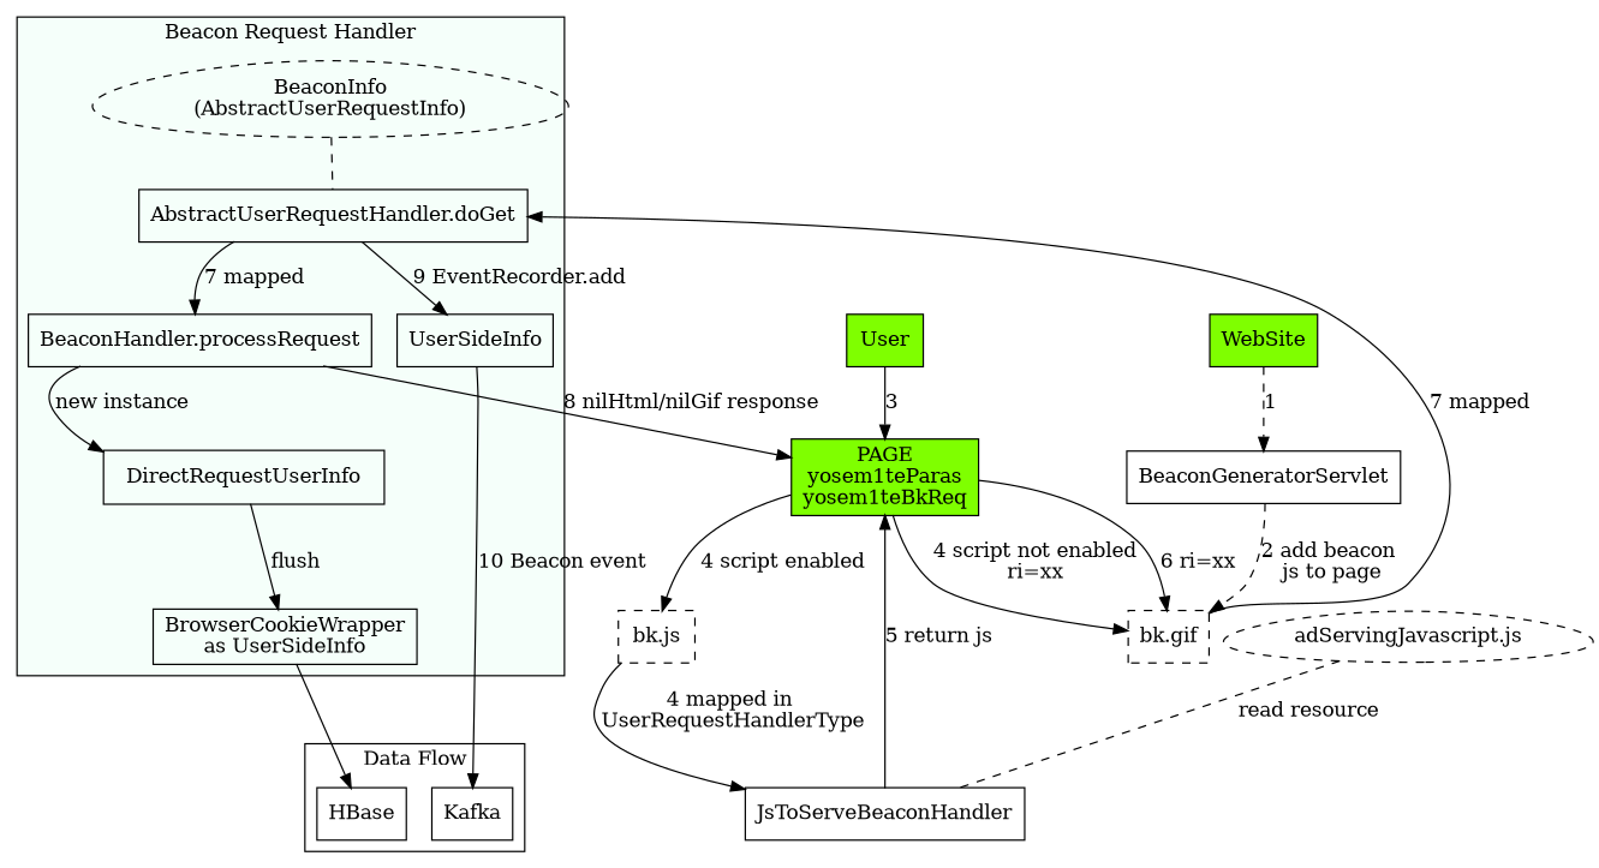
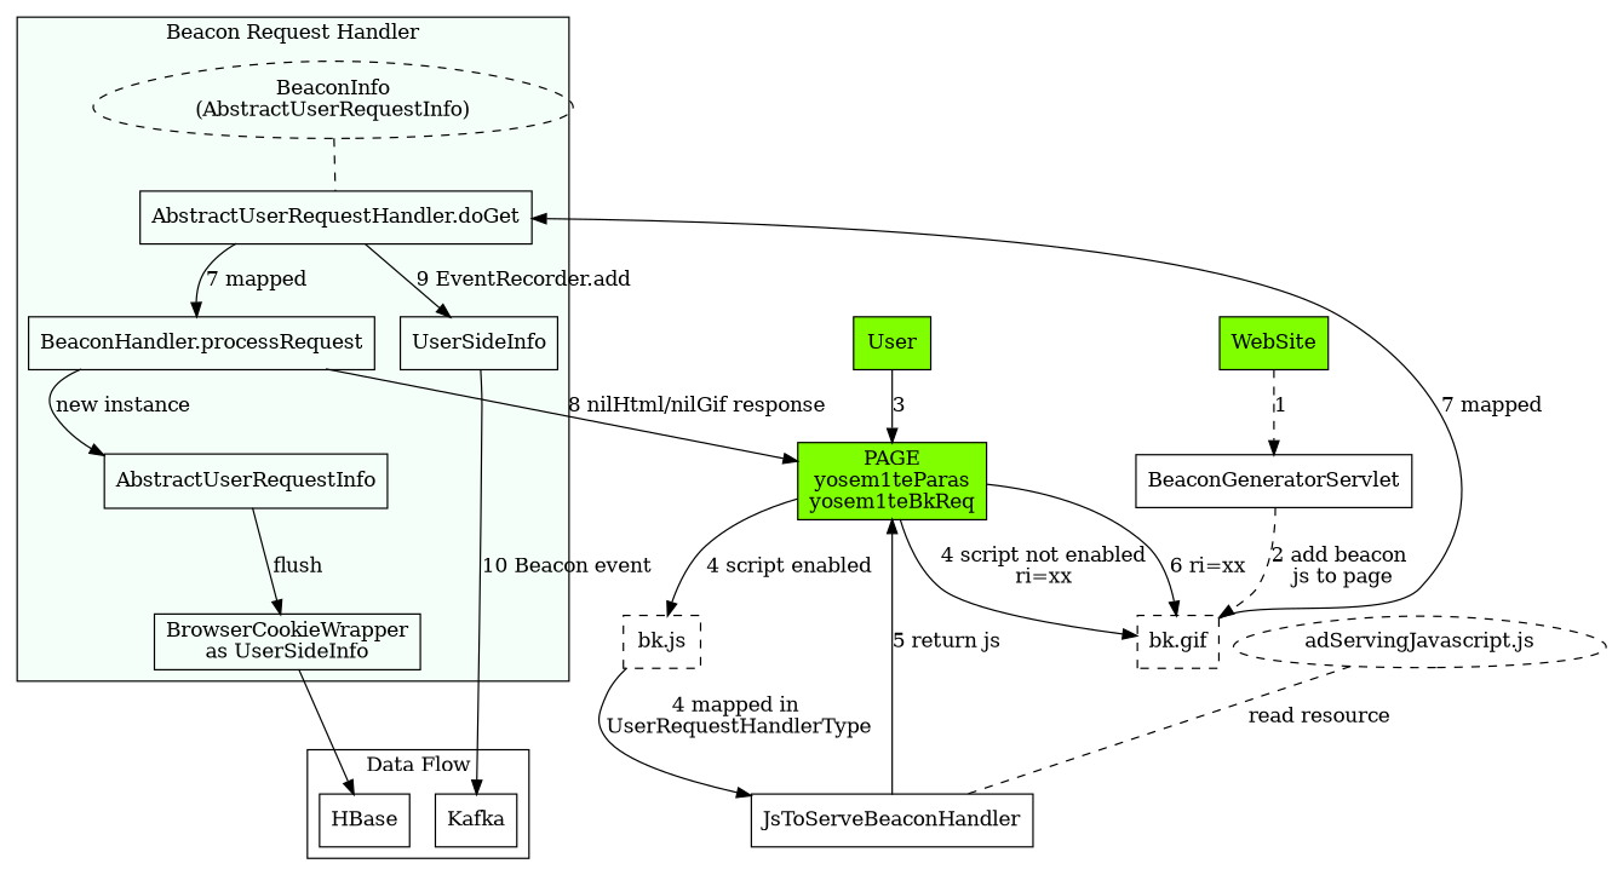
  digraph {
    node [shape=record]
    edge [style=solid]
    n1 [label="BeaconInfo\n(AbstractUserRequestInfo)" shape=egg style=dashed]
    n2 [label="BeaconHandler.processRequest"]
    n3 [label="AbstractUserRequestHandler.doGet"]
-   n4 [label=DirectRequestUserInfo]
+   n4 [label=AbstractUserRequestInfo]
    n5 [label="BrowserCookieWrapper\nas UserSideInfo"]
    n6 [label=UserSideInfo]
    Kafka
    HBase
    n9 [color=black fillcolor=chartreuse label="PAGE\nyosem1teParas\nyosem1teBkReq" style=filled]
    WebSite [color=black fillcolor=chartreuse style=filled]
    BeaconGeneratorServlet
    n12 [label="bk.gif" style=dashed]
    n13 [label="bk.js" style=dashed]
    n14 [label=JsToServeBeaconHandler]
    User [color=black fillcolor=chartreuse style=filled]
    n16 [label="adServingJavascript.js" shape=egg style=dashed]
    subgraph cluster_1 {
      bgcolor=mintcream
      label="Beacon Request Handler"
      n1
      n2
      n3
      n4
      n5
      n6
    }
    subgraph cluster_2 {
      label="Data Flow"
      Kafka
      HBase
    }
    n1 -> n3 [arrowhead=none style=dashed]
    n2 -> n4 [label="new instance"]
    n2 -> n9 [label="8 nilHtml/nilGif response"]
    n3 -> n2 [label="7 mapped"]
    n3 -> n6 [label="9 EventRecorder.add"]
    n4 -> n5 [label=flush]
    n5 -> HBase
    n6 -> Kafka [label="10 Beacon event"]
    n9 -> n12 [label="4 script not enabled\nri=xx"]
    n9 -> n12 [label="6 ri=xx"]
    n9 -> n13 [label="4 script enabled"]
    WebSite -> BeaconGeneratorServlet [label=1 style=dashed]
    BeaconGeneratorServlet -> n12 [label="2 add beacon \njs to page" style=dashed]
    n12 -> n3 [label="7 mapped"]
    n13 -> n14 [label="4 mapped in \nUserRequestHandlerType"]
    n14 -> n9 [label="5 return js"]
    User -> n9 [label=3]
    n16 -> n14 [arrowhead=none label="read resource" style=dashed]
  }
